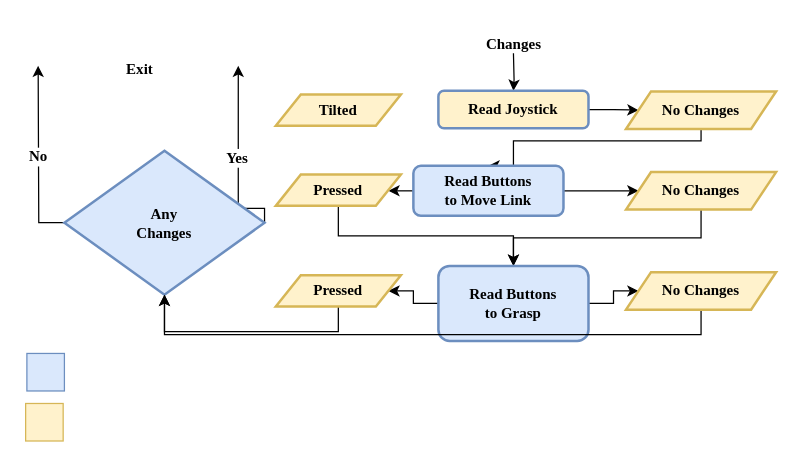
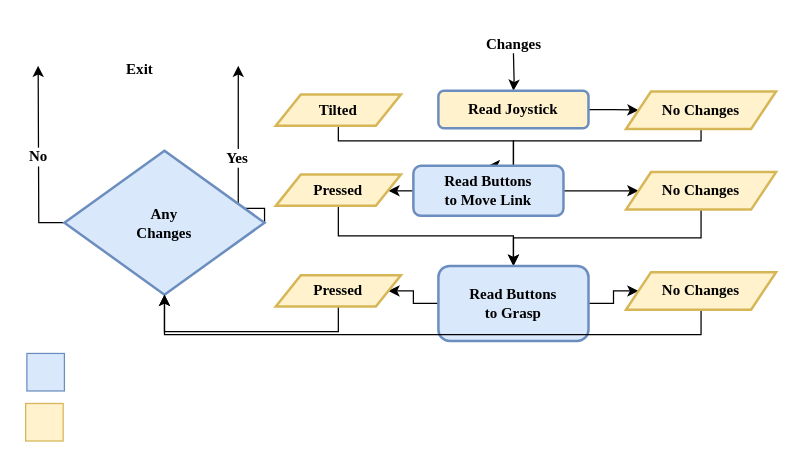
  <mxCell id="0" />
  <mxCell id="1" parent="0" />
  <mxCell id="2" value="" style="edgeStyle=orthogonalEdgeStyle;rounded=0;orthogonalLoop=1;jettySize=auto;html=1;" parent="1" target="4" edge="1"><mxGeometry relative="1" as="geometry"><mxPoint x="410" y="42" as="sourcePoint" /></mxGeometry></mxCell>
  <mxCell id="3" style="edgeStyle=orthogonalEdgeStyle;rounded=0;orthogonalLoop=1;jettySize=auto;html=1;exitX=1;exitY=0.5;exitDx=0;exitDy=0;entryX=0;entryY=0.5;entryDx=0;entryDy=0;" edge="1" parent="1" source="4" target="12"><mxGeometry relative="1" as="geometry" /></mxCell>
  <mxCell id="4" value="Read Joystick" style="rounded=1;whiteSpace=wrap;html=1;fontFamily=Verdana;fontStyle=1;fillColor=#fff2cc;strokeColor=#6c8ebf;strokeWidth=2;" parent="1" vertex="1"><mxGeometry x="350" y="72" width="120" height="30" as="geometry" /></mxCell>
  <mxCell id="5" value="" style="edgeStyle=orthogonalEdgeStyle;rounded=0;orthogonalLoop=1;jettySize=auto;html=1;" parent="1" edge="1"><mxGeometry relative="1" as="geometry"><mxPoint x="515" y="121" as="sourcePoint" /></mxGeometry></mxCell>
  <mxCell id="6" style="edgeStyle=orthogonalEdgeStyle;rounded=0;orthogonalLoop=1;jettySize=auto;html=1;exitX=1;exitY=0.5;exitDx=0;exitDy=0;" edge="1" parent="1" source="10"><mxGeometry relative="1" as="geometry"><mxPoint x="190" y="52" as="targetPoint" /><Array as="points"><mxPoint x="190" y="166" /></Array></mxGeometry></mxCell>
  <mxCell id="7" value="&lt;font style=&quot;font-size: 12px;&quot;&gt;Yes&lt;/font&gt;" style="edgeLabel;html=1;align=center;verticalAlign=middle;resizable=0;points=[];fontFamily=Verdana;fontStyle=1;fontSize=12;" vertex="1" connectable="0" parent="6"><mxGeometry x="0.173" y="2" relative="1" as="geometry"><mxPoint y="13" as="offset" /></mxGeometry></mxCell>
  <mxCell id="8" style="edgeStyle=orthogonalEdgeStyle;rounded=0;orthogonalLoop=1;jettySize=auto;html=1;exitX=0;exitY=0.5;exitDx=0;exitDy=0;" edge="1" parent="1" source="10"><mxGeometry relative="1" as="geometry"><mxPoint x="30" y="52" as="targetPoint" /></mxGeometry></mxCell>
  <mxCell id="9" value="No" style="edgeLabel;html=1;align=center;verticalAlign=middle;resizable=0;points=[];fontFamily=Verdana;fontStyle=1;fontSize=12;" vertex="1" connectable="0" parent="8"><mxGeometry x="0.362" y="1" relative="1" as="geometry"><mxPoint y="25" as="offset" /></mxGeometry></mxCell>
  <mxCell id="10" value="Any&lt;br&gt;Changes" style="rhombus;whiteSpace=wrap;html=1;fontFamily=Verdana;fontStyle=1;fillColor=#dae8fc;strokeColor=#6c8ebf;strokeWidth=2;" parent="1" vertex="1"><mxGeometry x="51" y="120" width="160" height="115" as="geometry" /></mxCell>
  <mxCell id="11" style="edgeStyle=orthogonalEdgeStyle;rounded=0;orthogonalLoop=1;jettySize=auto;html=1;exitX=0.5;exitY=1;exitDx=0;exitDy=0;entryX=0.5;entryY=0;entryDx=0;entryDy=0;" edge="1" parent="1" source="12" target="24"><mxGeometry relative="1" as="geometry"><Array as="points"><mxPoint x="560" y="112" /><mxPoint x="410" y="112" /></Array></mxGeometry></mxCell>
  <mxCell id="12" value="No Changes" style="shape=parallelogram;perimeter=parallelogramPerimeter;whiteSpace=wrap;html=1;fixedSize=1;fillColor=#fff2cc;strokeColor=#d6b656;strokeWidth=2;fontFamily=Verdana;fontStyle=1" parent="1" vertex="1"><mxGeometry x="500" y="72.5" width="120" height="30" as="geometry" /></mxCell>
  <mxCell id="13" value="" style="group" parent="1" vertex="1" connectable="0"><mxGeometry x="20" y="282" width="187" height="70" as="geometry" /></mxCell>
  <mxCell id="14" value="" style="group" parent="13" vertex="1" connectable="0"><mxGeometry y="40" width="170" height="30" as="geometry" /></mxCell>
  <mxCell id="15" value="" style="whiteSpace=wrap;html=1;aspect=fixed;fillColor=#fff2cc;strokeColor=#d6b656;" parent="14" vertex="1"><mxGeometry width="30" height="30" as="geometry" /></mxCell>
  <mxCell id="16" value="" style="group" parent="13" vertex="1" connectable="0"><mxGeometry x="1" width="186" height="30" as="geometry" /></mxCell>
  <mxCell id="17" value="" style="group" parent="16" vertex="1" connectable="0"><mxGeometry width="186" height="30" as="geometry" /></mxCell>
  <mxCell id="18" value="" style="whiteSpace=wrap;html=1;aspect=fixed;fillColor=#dae8fc;strokeColor=#6c8ebf;" parent="17" vertex="1"><mxGeometry width="30" height="30" as="geometry" /></mxCell>
  <mxCell id="19" value="&lt;font face=&quot;Verdana&quot;&gt;&lt;b&gt;Changes&lt;/b&gt;&lt;/font&gt;" style="text;html=1;align=center;verticalAlign=middle;resizable=0;points=[];autosize=1;strokeColor=none;fillColor=none;" vertex="1" parent="1"><mxGeometry x="380" y="20" width="60" height="30" as="geometry" /></mxCell>
+ <mxCell id="20" style="edgeStyle=orthogonalEdgeStyle;rounded=0;orthogonalLoop=1;jettySize=auto;html=1;exitX=0.5;exitY=1;exitDx=0;exitDy=0;entryX=0.5;entryY=0;entryDx=0;entryDy=0;" edge="1" parent="1" source="21" target="24"><mxGeometry relative="1" as="geometry"><Array as="points"><mxPoint x="270" y="112" /><mxPoint x="410" y="112" /></Array></mxGeometry></mxCell>
  <mxCell id="21" value="Tilted" style="shape=parallelogram;perimeter=parallelogramPerimeter;whiteSpace=wrap;html=1;fixedSize=1;fillColor=#fff2cc;strokeColor=#d6b656;strokeWidth=2;fontFamily=Verdana;fontStyle=1" vertex="1" parent="1"><mxGeometry x="220" y="75" width="100" height="25" as="geometry" /></mxCell>
  <mxCell id="22" style="edgeStyle=orthogonalEdgeStyle;rounded=0;orthogonalLoop=1;jettySize=auto;html=1;exitX=1;exitY=0.5;exitDx=0;exitDy=0;entryX=0;entryY=0.5;entryDx=0;entryDy=0;" edge="1" parent="1" source="24" target="26"><mxGeometry relative="1" as="geometry" /></mxCell>
  <mxCell id="23" style="edgeStyle=orthogonalEdgeStyle;rounded=0;orthogonalLoop=1;jettySize=auto;html=1;exitX=0;exitY=0.5;exitDx=0;exitDy=0;entryX=1;entryY=0.5;entryDx=0;entryDy=0;" edge="1" parent="1" source="24" target="28"><mxGeometry relative="1" as="geometry" /></mxCell>
  <mxCell id="24" value="Read Buttons&lt;br&gt;to Move Link" style="rounded=1;whiteSpace=wrap;html=1;fontFamily=Verdana;fontStyle=1;fillColor=#dae8fc;strokeColor=#6c8ebf;strokeWidth=2;" vertex="1" parent="1"><mxGeometry x="330" y="132" width="120" height="40" as="geometry" /></mxCell>
  <mxCell id="25" style="edgeStyle=orthogonalEdgeStyle;rounded=0;orthogonalLoop=1;jettySize=auto;html=1;exitX=0.5;exitY=1;exitDx=0;exitDy=0;" edge="1" parent="1" source="26" target="31"><mxGeometry relative="1" as="geometry" /></mxCell>
  <mxCell id="26" value="No Changes" style="shape=parallelogram;perimeter=parallelogramPerimeter;whiteSpace=wrap;html=1;fixedSize=1;fillColor=#fff2cc;strokeColor=#d6b656;strokeWidth=2;fontFamily=Verdana;fontStyle=1" vertex="1" parent="1"><mxGeometry x="500" y="137" width="120" height="30" as="geometry" /></mxCell>
  <mxCell id="27" style="edgeStyle=orthogonalEdgeStyle;rounded=0;orthogonalLoop=1;jettySize=auto;html=1;exitX=0.5;exitY=1;exitDx=0;exitDy=0;" edge="1" parent="1" source="28" target="31"><mxGeometry relative="1" as="geometry" /></mxCell>
  <mxCell id="28" value="Pressed" style="shape=parallelogram;perimeter=parallelogramPerimeter;whiteSpace=wrap;html=1;fixedSize=1;fillColor=#fff2cc;strokeColor=#d6b656;strokeWidth=2;fontFamily=Verdana;fontStyle=1" vertex="1" parent="1"><mxGeometry x="220" y="139" width="100" height="25" as="geometry" /></mxCell>
  <mxCell id="29" style="edgeStyle=orthogonalEdgeStyle;rounded=0;orthogonalLoop=1;jettySize=auto;html=1;exitX=0;exitY=0.5;exitDx=0;exitDy=0;entryX=1;entryY=0.5;entryDx=0;entryDy=0;" edge="1" parent="1" source="31" target="33"><mxGeometry relative="1" as="geometry" /></mxCell>
  <mxCell id="30" style="edgeStyle=orthogonalEdgeStyle;rounded=0;orthogonalLoop=1;jettySize=auto;html=1;exitX=1;exitY=0.5;exitDx=0;exitDy=0;entryX=0;entryY=0.5;entryDx=0;entryDy=0;" edge="1" parent="1" source="31" target="35"><mxGeometry relative="1" as="geometry" /></mxCell>
  <mxCell id="31" value="Read Buttons&lt;br&gt;to Grasp" style="rounded=1;whiteSpace=wrap;html=1;fontFamily=Verdana;fontStyle=1;fillColor=#dae8fc;strokeColor=#6c8ebf;strokeWidth=2;" vertex="1" parent="1"><mxGeometry x="350" y="212" width="120" height="60" as="geometry" /></mxCell>
  <mxCell id="32" style="edgeStyle=orthogonalEdgeStyle;rounded=0;orthogonalLoop=1;jettySize=auto;html=1;exitX=0.5;exitY=1;exitDx=0;exitDy=0;entryX=0.5;entryY=1;entryDx=0;entryDy=0;" edge="1" parent="1" source="33" target="10"><mxGeometry relative="1" as="geometry" /></mxCell>
  <mxCell id="33" value="Pressed" style="shape=parallelogram;perimeter=parallelogramPerimeter;whiteSpace=wrap;html=1;fixedSize=1;fillColor=#fff2cc;strokeColor=#d6b656;strokeWidth=2;fontFamily=Verdana;fontStyle=1" vertex="1" parent="1"><mxGeometry x="220" y="219.5" width="100" height="25" as="geometry" /></mxCell>
  <mxCell id="34" style="edgeStyle=orthogonalEdgeStyle;rounded=0;orthogonalLoop=1;jettySize=auto;html=1;exitX=0.5;exitY=1;exitDx=0;exitDy=0;entryX=0.5;entryY=1;entryDx=0;entryDy=0;" edge="1" parent="1" source="35" target="10"><mxGeometry relative="1" as="geometry" /></mxCell>
  <mxCell id="35" value="No Changes" style="shape=parallelogram;perimeter=parallelogramPerimeter;whiteSpace=wrap;html=1;fixedSize=1;fillColor=#fff2cc;strokeColor=#d6b656;strokeWidth=2;fontFamily=Verdana;fontStyle=1" vertex="1" parent="1"><mxGeometry x="500" y="217" width="120" height="30" as="geometry" /></mxCell>
  <mxCell id="36" value="&lt;font face=&quot;Verdana&quot;&gt;&lt;b&gt;Exit&lt;/b&gt;&lt;/font&gt;" style="text;html=1;align=center;verticalAlign=middle;resizable=0;points=[];autosize=1;strokeColor=none;fillColor=none;" vertex="1" parent="1"><mxGeometry x="86" y="40" width="50" height="30" as="geometry" /></mxCell>
